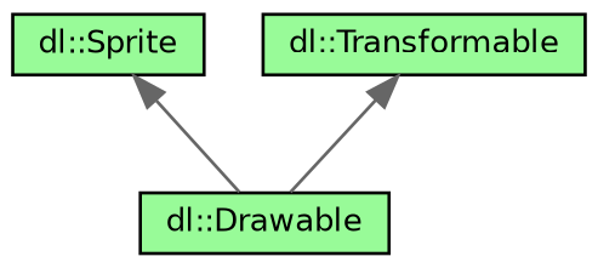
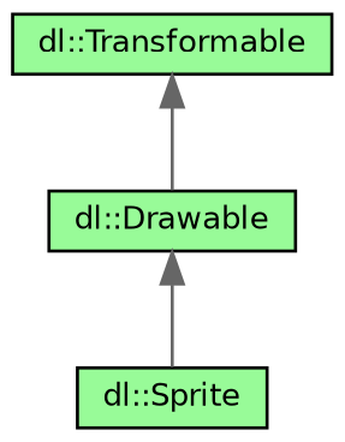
  digraph {
    node [color=black fillcolor=palegreen fontname=Helvetica fontsize=10 shape=record style=filled]
    edge [color=gray40 dir=back fontname=Helvetica fontsize=10 labelfontname=Helvetica labelfontsize=10 style=solid]
    n1 [fontcolor=black height=0.2 label="dl::Sprite" width=0.4]
    n2 [height=0.2 label="dl::Transformable" width=0.4]
    n3 [height=0.2 label="dl::Drawable" width=0.4]
    n2 -> n3
-   n1 -> n3
+   n3 -> n1
  }
